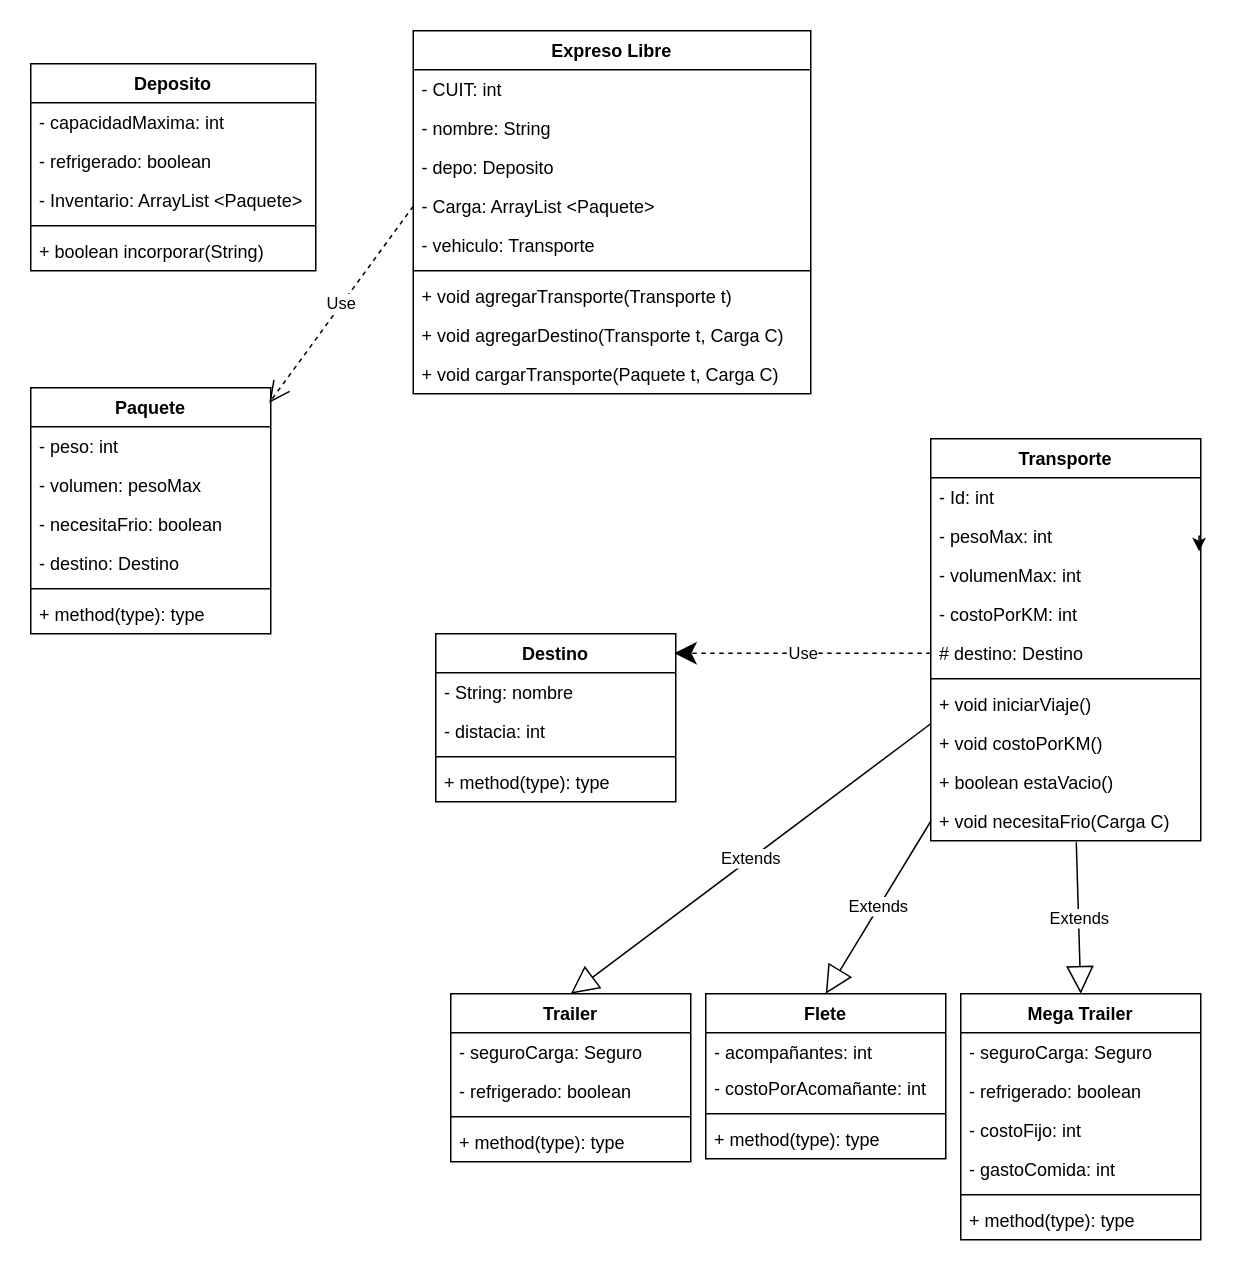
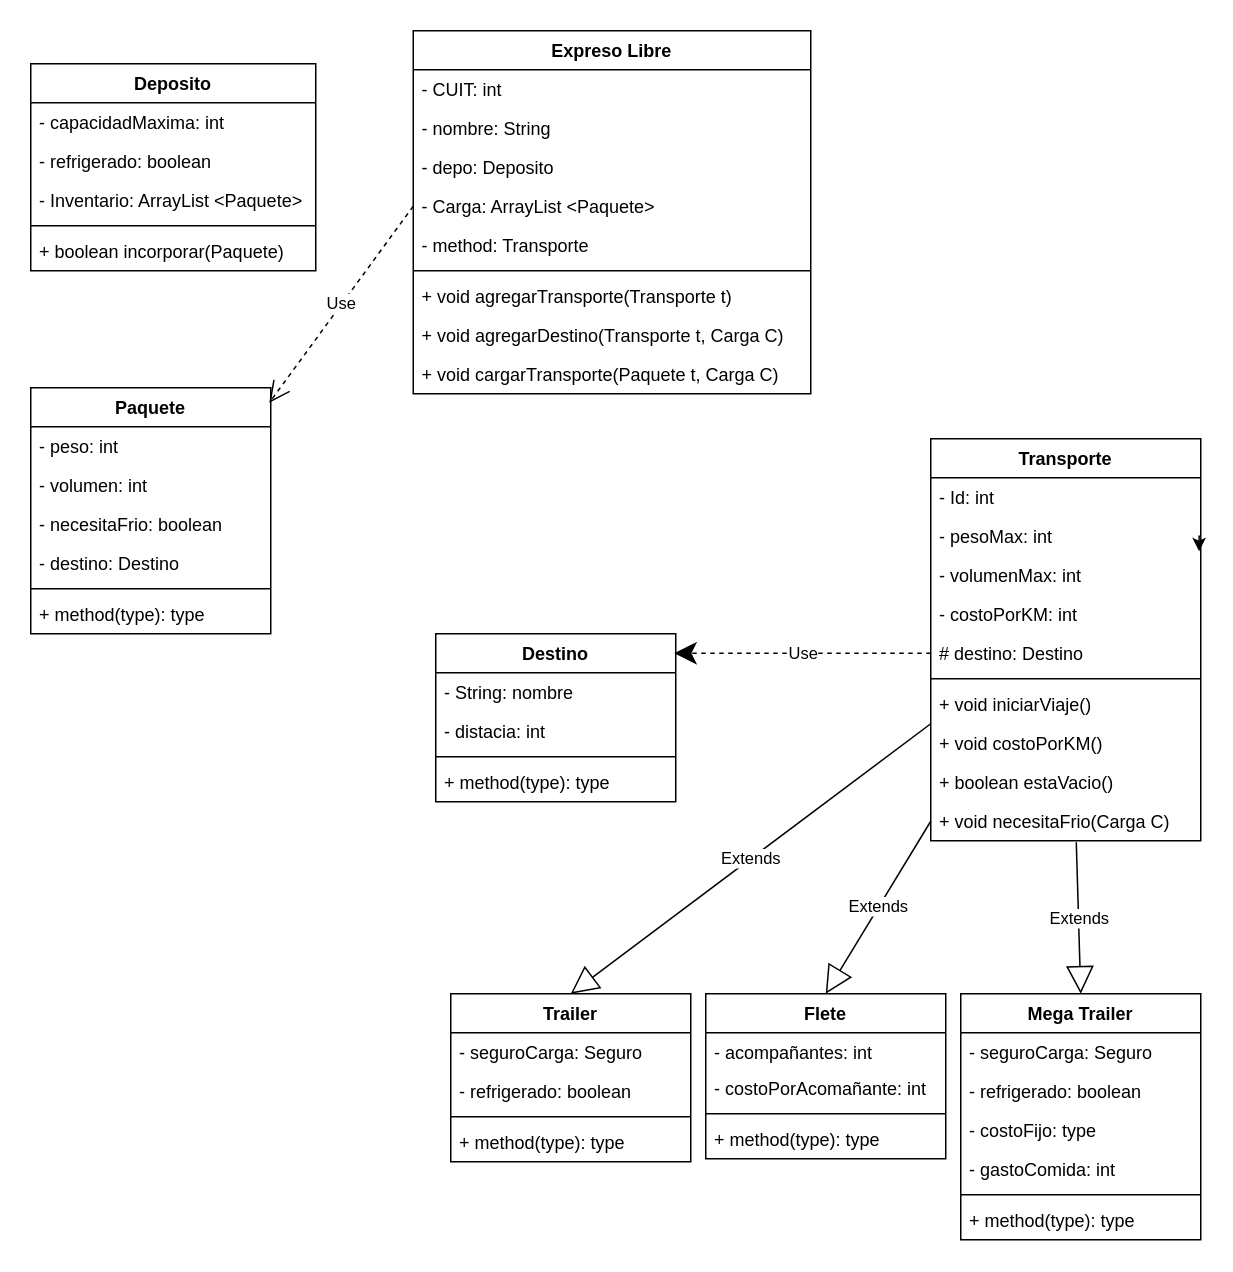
  <mxCell id="0" />
  <mxCell id="1" parent="0" />
  <mxCell id="2" value="Transporte" style="swimlane;fontStyle=1;align=center;verticalAlign=top;childLayout=stackLayout;horizontal=1;startSize=26;horizontalStack=0;resizeParent=1;resizeParentMax=0;resizeLast=0;collapsible=1;marginBottom=0;" vertex="1" parent="1"><mxGeometry x="620" y="292" width="180" height="268" as="geometry" /></mxCell>
  <mxCell id="3" value="- Id: int" style="text;strokeColor=none;fillColor=none;align=left;verticalAlign=top;spacingLeft=4;spacingRight=4;overflow=hidden;rotatable=0;points=[[0,0.5],[1,0.5]];portConstraint=eastwest;" vertex="1" parent="2"><mxGeometry y="26" width="180" height="26" as="geometry" /></mxCell>
  <mxCell id="4" value="- pesoMax: int" style="text;strokeColor=none;fillColor=none;align=left;verticalAlign=top;spacingLeft=4;spacingRight=4;overflow=hidden;rotatable=0;points=[[0,0.5],[1,0.5]];portConstraint=eastwest;" vertex="1" parent="2"><mxGeometry y="52" width="180" height="26" as="geometry" /></mxCell>
  <mxCell id="5" value="- volumenMax: int" style="text;strokeColor=none;fillColor=none;align=left;verticalAlign=top;spacingLeft=4;spacingRight=4;overflow=hidden;rotatable=0;points=[[0,0.5],[1,0.5]];portConstraint=eastwest;" vertex="1" parent="2"><mxGeometry y="78" width="180" height="26" as="geometry" /></mxCell>
  <mxCell id="6" value="- costoPorKM: int" style="text;strokeColor=none;fillColor=none;align=left;verticalAlign=top;spacingLeft=4;spacingRight=4;overflow=hidden;rotatable=0;points=[[0,0.5],[1,0.5]];portConstraint=eastwest;" vertex="1" parent="2"><mxGeometry y="104" width="180" height="26" as="geometry" /></mxCell>
  <mxCell id="7" value="# destino: Destino" style="text;strokeColor=none;fillColor=none;align=left;verticalAlign=top;spacingLeft=4;spacingRight=4;overflow=hidden;rotatable=0;points=[[0,0.5],[1,0.5]];portConstraint=eastwest;" vertex="1" parent="2"><mxGeometry y="130" width="180" height="26" as="geometry" /></mxCell>
  <mxCell id="8" value="" style="line;strokeWidth=1;fillColor=none;align=left;verticalAlign=middle;spacingTop=-1;spacingLeft=3;spacingRight=3;rotatable=0;labelPosition=right;points=[];portConstraint=eastwest;" vertex="1" parent="2"><mxGeometry y="156" width="180" height="8" as="geometry" /></mxCell>
  <mxCell id="9" value="+ void iniciarViaje()" style="text;strokeColor=none;fillColor=none;align=left;verticalAlign=top;spacingLeft=4;spacingRight=4;overflow=hidden;rotatable=0;points=[[0,0.5],[1,0.5]];portConstraint=eastwest;" vertex="1" parent="2"><mxGeometry y="164" width="180" height="26" as="geometry" /></mxCell>
  <mxCell id="10" style="edgeStyle=orthogonalEdgeStyle;rounded=0;orthogonalLoop=1;jettySize=auto;html=1;exitX=1;exitY=0.5;exitDx=0;exitDy=0;entryX=0.994;entryY=0.885;entryDx=0;entryDy=0;entryPerimeter=0;" edge="1" parent="2" source="4" target="4"><mxGeometry relative="1" as="geometry" /></mxCell>
  <mxCell id="11" value="+ void costoPorKM()" style="text;strokeColor=none;fillColor=none;align=left;verticalAlign=top;spacingLeft=4;spacingRight=4;overflow=hidden;rotatable=0;points=[[0,0.5],[1,0.5]];portConstraint=eastwest;" vertex="1" parent="2"><mxGeometry y="190" width="180" height="26" as="geometry" /></mxCell>
  <mxCell id="12" value="+ boolean estaVacio()" style="text;strokeColor=none;fillColor=none;align=left;verticalAlign=top;spacingLeft=4;spacingRight=4;overflow=hidden;rotatable=0;points=[[0,0.5],[1,0.5]];portConstraint=eastwest;" vertex="1" parent="2"><mxGeometry y="216" width="180" height="26" as="geometry" /></mxCell>
  <mxCell id="13" value="+ void necesitaFrio(Carga C)" style="text;strokeColor=none;fillColor=none;align=left;verticalAlign=top;spacingLeft=4;spacingRight=4;overflow=hidden;rotatable=0;points=[[0,0.5],[1,0.5]];portConstraint=eastwest;" vertex="1" parent="2"><mxGeometry y="242" width="180" height="26" as="geometry" /></mxCell>
  <mxCell id="14" value="Destino" style="swimlane;fontStyle=1;align=center;verticalAlign=top;childLayout=stackLayout;horizontal=1;startSize=26;horizontalStack=0;resizeParent=1;resizeParentMax=0;resizeLast=0;collapsible=1;marginBottom=0;" vertex="1" parent="1"><mxGeometry x="290" y="422" width="160" height="112" as="geometry" /></mxCell>
  <mxCell id="15" value="- String: nombre" style="text;strokeColor=none;fillColor=none;align=left;verticalAlign=top;spacingLeft=4;spacingRight=4;overflow=hidden;rotatable=0;points=[[0,0.5],[1,0.5]];portConstraint=eastwest;" vertex="1" parent="14"><mxGeometry y="26" width="160" height="26" as="geometry" /></mxCell>
  <mxCell id="16" value="- distacia: int" style="text;strokeColor=none;fillColor=none;align=left;verticalAlign=top;spacingLeft=4;spacingRight=4;overflow=hidden;rotatable=0;points=[[0,0.5],[1,0.5]];portConstraint=eastwest;" vertex="1" parent="14"><mxGeometry y="52" width="160" height="26" as="geometry" /></mxCell>
  <mxCell id="17" value="" style="line;strokeWidth=1;fillColor=none;align=left;verticalAlign=middle;spacingTop=-1;spacingLeft=3;spacingRight=3;rotatable=0;labelPosition=right;points=[];portConstraint=eastwest;" vertex="1" parent="14"><mxGeometry y="78" width="160" height="8" as="geometry" /></mxCell>
  <mxCell id="18" value="+ method(type): type" style="text;strokeColor=none;fillColor=none;align=left;verticalAlign=top;spacingLeft=4;spacingRight=4;overflow=hidden;rotatable=0;points=[[0,0.5],[1,0.5]];portConstraint=eastwest;" vertex="1" parent="14"><mxGeometry y="86" width="160" height="26" as="geometry" /></mxCell>
  <mxCell id="19" value="Paquete" style="swimlane;fontStyle=1;align=center;verticalAlign=top;childLayout=stackLayout;horizontal=1;startSize=26;horizontalStack=0;resizeParent=1;resizeParentMax=0;resizeLast=0;collapsible=1;marginBottom=0;" vertex="1" parent="1"><mxGeometry x="20" y="258" width="160" height="164" as="geometry" /></mxCell>
  <mxCell id="20" value="- peso: int" style="text;strokeColor=none;fillColor=none;align=left;verticalAlign=top;spacingLeft=4;spacingRight=4;overflow=hidden;rotatable=0;points=[[0,0.5],[1,0.5]];portConstraint=eastwest;" vertex="1" parent="19"><mxGeometry y="26" width="160" height="26" as="geometry" /></mxCell>
- <mxCell id="21" value="- volumen: pesoMax" style="text;strokeColor=none;fillColor=none;align=left;verticalAlign=top;spacingLeft=4;spacingRight=4;overflow=hidden;rotatable=0;points=[[0,0.5],[1,0.5]];portConstraint=eastwest;" vertex="1" parent="19"><mxGeometry y="52" width="160" height="26" as="geometry" /></mxCell>
+ <mxCell id="21" value="- volumen: int" style="text;strokeColor=none;fillColor=none;align=left;verticalAlign=top;spacingLeft=4;spacingRight=4;overflow=hidden;rotatable=0;points=[[0,0.5],[1,0.5]];portConstraint=eastwest;" vertex="1" parent="19"><mxGeometry y="52" width="160" height="26" as="geometry" /></mxCell>
  <mxCell id="22" value="- necesitaFrio: boolean" style="text;strokeColor=none;fillColor=none;align=left;verticalAlign=top;spacingLeft=4;spacingRight=4;overflow=hidden;rotatable=0;points=[[0,0.5],[1,0.5]];portConstraint=eastwest;" vertex="1" parent="19"><mxGeometry y="78" width="160" height="26" as="geometry" /></mxCell>
  <mxCell id="23" value="- destino: Destino" style="text;strokeColor=none;fillColor=none;align=left;verticalAlign=top;spacingLeft=4;spacingRight=4;overflow=hidden;rotatable=0;points=[[0,0.5],[1,0.5]];portConstraint=eastwest;" vertex="1" parent="19"><mxGeometry y="104" width="160" height="26" as="geometry" /></mxCell>
  <mxCell id="24" value="" style="line;strokeWidth=1;fillColor=none;align=left;verticalAlign=middle;spacingTop=-1;spacingLeft=3;spacingRight=3;rotatable=0;labelPosition=right;points=[];portConstraint=eastwest;" vertex="1" parent="19"><mxGeometry y="130" width="160" height="8" as="geometry" /></mxCell>
  <mxCell id="25" value="+ method(type): type" style="text;strokeColor=none;fillColor=none;align=left;verticalAlign=top;spacingLeft=4;spacingRight=4;overflow=hidden;rotatable=0;points=[[0,0.5],[1,0.5]];portConstraint=eastwest;" vertex="1" parent="19"><mxGeometry y="138" width="160" height="26" as="geometry" /></mxCell>
  <mxCell id="26" value="Expreso Libre" style="swimlane;fontStyle=1;align=center;verticalAlign=top;childLayout=stackLayout;horizontal=1;startSize=26;horizontalStack=0;resizeParent=1;resizeParentMax=0;resizeLast=0;collapsible=1;marginBottom=0;" vertex="1" parent="1"><mxGeometry x="275" y="20" width="265" height="242" as="geometry" /></mxCell>
  <mxCell id="27" value="- CUIT: int" style="text;strokeColor=none;fillColor=none;align=left;verticalAlign=top;spacingLeft=4;spacingRight=4;overflow=hidden;rotatable=0;points=[[0,0.5],[1,0.5]];portConstraint=eastwest;" vertex="1" parent="26"><mxGeometry y="26" width="265" height="26" as="geometry" /></mxCell>
  <mxCell id="28" value="- nombre: String" style="text;strokeColor=none;fillColor=none;align=left;verticalAlign=top;spacingLeft=4;spacingRight=4;overflow=hidden;rotatable=0;points=[[0,0.5],[1,0.5]];portConstraint=eastwest;" vertex="1" parent="26"><mxGeometry y="52" width="265" height="26" as="geometry" /></mxCell>
  <mxCell id="29" value="- depo: Deposito" style="text;strokeColor=none;fillColor=none;align=left;verticalAlign=top;spacingLeft=4;spacingRight=4;overflow=hidden;rotatable=0;points=[[0,0.5],[1,0.5]];portConstraint=eastwest;" vertex="1" parent="26"><mxGeometry y="78" width="265" height="26" as="geometry" /></mxCell>
  <mxCell id="30" value="- Carga: ArrayList &lt;Paquete&gt;" style="text;strokeColor=none;fillColor=none;align=left;verticalAlign=top;spacingLeft=4;spacingRight=4;overflow=hidden;rotatable=0;points=[[0,0.5],[1,0.5]];portConstraint=eastwest;" vertex="1" parent="26"><mxGeometry y="104" width="265" height="26" as="geometry" /></mxCell>
- <mxCell id="31" value="- vehiculo: Transporte" style="text;strokeColor=none;fillColor=none;align=left;verticalAlign=top;spacingLeft=4;spacingRight=4;overflow=hidden;rotatable=0;points=[[0,0.5],[1,0.5]];portConstraint=eastwest;" vertex="1" parent="26"><mxGeometry y="130" width="265" height="26" as="geometry" /></mxCell>
+ <mxCell id="31" value="- method: Transporte" style="text;strokeColor=none;fillColor=none;align=left;verticalAlign=top;spacingLeft=4;spacingRight=4;overflow=hidden;rotatable=0;points=[[0,0.5],[1,0.5]];portConstraint=eastwest;" vertex="1" parent="26"><mxGeometry y="130" width="265" height="26" as="geometry" /></mxCell>
  <mxCell id="32" value="" style="line;strokeWidth=1;fillColor=none;align=left;verticalAlign=middle;spacingTop=-1;spacingLeft=3;spacingRight=3;rotatable=0;labelPosition=right;points=[];portConstraint=eastwest;" vertex="1" parent="26"><mxGeometry y="156" width="265" height="8" as="geometry" /></mxCell>
  <mxCell id="33" value="+ void agregarTransporte(Transporte t)" style="text;strokeColor=none;fillColor=none;align=left;verticalAlign=top;spacingLeft=4;spacingRight=4;overflow=hidden;rotatable=0;points=[[0,0.5],[1,0.5]];portConstraint=eastwest;" vertex="1" parent="26"><mxGeometry y="164" width="265" height="26" as="geometry" /></mxCell>
  <mxCell id="34" value="+ void agregarDestino(Transporte t, Carga C)" style="text;strokeColor=none;fillColor=none;align=left;verticalAlign=top;spacingLeft=4;spacingRight=4;overflow=hidden;rotatable=0;points=[[0,0.5],[1,0.5]];portConstraint=eastwest;" vertex="1" parent="26"><mxGeometry y="190" width="265" height="26" as="geometry" /></mxCell>
  <mxCell id="35" value="+ void cargarTransporte(Paquete t, Carga C)" style="text;strokeColor=none;fillColor=none;align=left;verticalAlign=top;spacingLeft=4;spacingRight=4;overflow=hidden;rotatable=0;points=[[0,0.5],[1,0.5]];portConstraint=eastwest;" vertex="1" parent="26"><mxGeometry y="216" width="265" height="26" as="geometry" /></mxCell>
  <mxCell id="36" value="Use" style="endArrow=open;endSize=12;dashed=1;html=1;rounded=0;exitX=0;exitY=0.5;exitDx=0;exitDy=0;entryX=0.994;entryY=0.061;entryDx=0;entryDy=0;entryPerimeter=0;" edge="1" parent="1" source="30" target="19"><mxGeometry width="160" relative="1" as="geometry"><mxPoint x="330" y="262" as="sourcePoint" /><mxPoint x="490" y="262" as="targetPoint" /></mxGeometry></mxCell>
  <mxCell id="37" value="Use" style="endArrow=classic;endSize=12;dashed=1;html=1;rounded=0;exitX=0;exitY=0.5;exitDx=0;exitDy=0;entryX=0.994;entryY=0.116;entryDx=0;entryDy=0;entryPerimeter=0;" edge="1" parent="1" source="7" target="14"><mxGeometry width="160" relative="1" as="geometry"><mxPoint x="330" y="362" as="sourcePoint" /><mxPoint x="490" y="362" as="targetPoint" /></mxGeometry></mxCell>
  <mxCell id="38" value="Trailer" style="swimlane;fontStyle=1;align=center;verticalAlign=top;childLayout=stackLayout;horizontal=1;startSize=26;horizontalStack=0;resizeParent=1;resizeParentMax=0;resizeLast=0;collapsible=1;marginBottom=0;" vertex="1" parent="1"><mxGeometry x="300" y="662" width="160" height="112" as="geometry" /></mxCell>
  <mxCell id="39" value="- seguroCarga: Seguro" style="text;strokeColor=none;fillColor=none;align=left;verticalAlign=top;spacingLeft=4;spacingRight=4;overflow=hidden;rotatable=0;points=[[0,0.5],[1,0.5]];portConstraint=eastwest;" vertex="1" parent="38"><mxGeometry y="26" width="160" height="26" as="geometry" /></mxCell>
  <mxCell id="40" value="- refrigerado: boolean" style="text;strokeColor=none;fillColor=none;align=left;verticalAlign=top;spacingLeft=4;spacingRight=4;overflow=hidden;rotatable=0;points=[[0,0.5],[1,0.5]];portConstraint=eastwest;" vertex="1" parent="38"><mxGeometry y="52" width="160" height="26" as="geometry" /></mxCell>
  <mxCell id="41" value="" style="line;strokeWidth=1;fillColor=none;align=left;verticalAlign=middle;spacingTop=-1;spacingLeft=3;spacingRight=3;rotatable=0;labelPosition=right;points=[];portConstraint=eastwest;" vertex="1" parent="38"><mxGeometry y="78" width="160" height="8" as="geometry" /></mxCell>
  <mxCell id="42" value="+ method(type): type" style="text;strokeColor=none;fillColor=none;align=left;verticalAlign=top;spacingLeft=4;spacingRight=4;overflow=hidden;rotatable=0;points=[[0,0.5],[1,0.5]];portConstraint=eastwest;" vertex="1" parent="38"><mxGeometry y="86" width="160" height="26" as="geometry" /></mxCell>
  <mxCell id="43" value="Mega Trailer" style="swimlane;fontStyle=1;align=center;verticalAlign=top;childLayout=stackLayout;horizontal=1;startSize=26;horizontalStack=0;resizeParent=1;resizeParentMax=0;resizeLast=0;collapsible=1;marginBottom=0;" vertex="1" parent="1"><mxGeometry x="640" y="662" width="160" height="164" as="geometry" /></mxCell>
  <mxCell id="44" value="- seguroCarga: Seguro" style="text;strokeColor=none;fillColor=none;align=left;verticalAlign=top;spacingLeft=4;spacingRight=4;overflow=hidden;rotatable=0;points=[[0,0.5],[1,0.5]];portConstraint=eastwest;" vertex="1" parent="43"><mxGeometry y="26" width="160" height="26" as="geometry" /></mxCell>
  <mxCell id="45" value="- refrigerado: boolean" style="text;strokeColor=none;fillColor=none;align=left;verticalAlign=top;spacingLeft=4;spacingRight=4;overflow=hidden;rotatable=0;points=[[0,0.5],[1,0.5]];portConstraint=eastwest;" vertex="1" parent="43"><mxGeometry y="52" width="160" height="26" as="geometry" /></mxCell>
- <mxCell id="46" value="- costoFijo: int" style="text;strokeColor=none;fillColor=none;align=left;verticalAlign=top;spacingLeft=4;spacingRight=4;overflow=hidden;rotatable=0;points=[[0,0.5],[1,0.5]];portConstraint=eastwest;" vertex="1" parent="43"><mxGeometry y="78" width="160" height="26" as="geometry" /></mxCell>
+ <mxCell id="46" value="- costoFijo: type" style="text;strokeColor=none;fillColor=none;align=left;verticalAlign=top;spacingLeft=4;spacingRight=4;overflow=hidden;rotatable=0;points=[[0,0.5],[1,0.5]];portConstraint=eastwest;" vertex="1" parent="43"><mxGeometry y="78" width="160" height="26" as="geometry" /></mxCell>
  <mxCell id="47" value="- gastoComida: int" style="text;strokeColor=none;fillColor=none;align=left;verticalAlign=top;spacingLeft=4;spacingRight=4;overflow=hidden;rotatable=0;points=[[0,0.5],[1,0.5]];portConstraint=eastwest;" vertex="1" parent="43"><mxGeometry y="104" width="160" height="26" as="geometry" /></mxCell>
  <mxCell id="48" value="" style="line;strokeWidth=1;fillColor=none;align=left;verticalAlign=middle;spacingTop=-1;spacingLeft=3;spacingRight=3;rotatable=0;labelPosition=right;points=[];portConstraint=eastwest;" vertex="1" parent="43"><mxGeometry y="130" width="160" height="8" as="geometry" /></mxCell>
  <mxCell id="49" value="+ method(type): type" style="text;strokeColor=none;fillColor=none;align=left;verticalAlign=top;spacingLeft=4;spacingRight=4;overflow=hidden;rotatable=0;points=[[0,0.5],[1,0.5]];portConstraint=eastwest;" vertex="1" parent="43"><mxGeometry y="138" width="160" height="26" as="geometry" /></mxCell>
  <mxCell id="50" value="Deposito" style="swimlane;fontStyle=1;align=center;verticalAlign=top;childLayout=stackLayout;horizontal=1;startSize=26;horizontalStack=0;resizeParent=1;resizeParentMax=0;resizeLast=0;collapsible=1;marginBottom=0;" vertex="1" parent="1"><mxGeometry x="20" y="42" width="190" height="138" as="geometry" /></mxCell>
  <mxCell id="51" value="- capacidadMaxima: int" style="text;strokeColor=none;fillColor=none;align=left;verticalAlign=top;spacingLeft=4;spacingRight=4;overflow=hidden;rotatable=0;points=[[0,0.5],[1,0.5]];portConstraint=eastwest;" vertex="1" parent="50"><mxGeometry y="26" width="190" height="26" as="geometry" /></mxCell>
  <mxCell id="52" value="- refrigerado: boolean" style="text;strokeColor=none;fillColor=none;align=left;verticalAlign=top;spacingLeft=4;spacingRight=4;overflow=hidden;rotatable=0;points=[[0,0.5],[1,0.5]];portConstraint=eastwest;" vertex="1" parent="50"><mxGeometry y="52" width="190" height="26" as="geometry" /></mxCell>
  <mxCell id="53" value="- Inventario: ArrayList &lt;Paquete&gt;" style="text;strokeColor=none;fillColor=none;align=left;verticalAlign=top;spacingLeft=4;spacingRight=4;overflow=hidden;rotatable=0;points=[[0,0.5],[1,0.5]];portConstraint=eastwest;" vertex="1" parent="50"><mxGeometry y="78" width="190" height="26" as="geometry" /></mxCell>
  <mxCell id="54" value="" style="line;strokeWidth=1;fillColor=none;align=left;verticalAlign=middle;spacingTop=-1;spacingLeft=3;spacingRight=3;rotatable=0;labelPosition=right;points=[];portConstraint=eastwest;" vertex="1" parent="50"><mxGeometry y="104" width="190" height="8" as="geometry" /></mxCell>
- <mxCell id="55" value="+ boolean incorporar(String)" style="text;strokeColor=none;fillColor=none;align=left;verticalAlign=top;spacingLeft=4;spacingRight=4;overflow=hidden;rotatable=0;points=[[0,0.5],[1,0.5]];portConstraint=eastwest;" vertex="1" parent="50"><mxGeometry y="112" width="190" height="26" as="geometry" /></mxCell>
+ <mxCell id="55" value="+ boolean incorporar(Paquete)" style="text;strokeColor=none;fillColor=none;align=left;verticalAlign=top;spacingLeft=4;spacingRight=4;overflow=hidden;rotatable=0;points=[[0,0.5],[1,0.5]];portConstraint=eastwest;" vertex="1" parent="50"><mxGeometry y="112" width="190" height="26" as="geometry" /></mxCell>
  <mxCell id="56" value="Flete" style="swimlane;fontStyle=1;align=center;verticalAlign=top;childLayout=stackLayout;horizontal=1;startSize=26;horizontalStack=0;resizeParent=1;resizeParentMax=0;resizeLast=0;collapsible=1;marginBottom=0;" vertex="1" parent="1"><mxGeometry x="470" y="662" width="160" height="110" as="geometry" /></mxCell>
  <mxCell id="57" value="- acompañantes: int" style="text;strokeColor=none;fillColor=none;align=left;verticalAlign=top;spacingLeft=4;spacingRight=4;overflow=hidden;rotatable=0;points=[[0,0.5],[1,0.5]];portConstraint=eastwest;" vertex="1" parent="56"><mxGeometry y="26" width="160" height="24" as="geometry" /></mxCell>
  <mxCell id="58" value="- costoPorAcomañante: int" style="text;strokeColor=none;fillColor=none;align=left;verticalAlign=top;spacingLeft=4;spacingRight=4;overflow=hidden;rotatable=0;points=[[0,0.5],[1,0.5]];portConstraint=eastwest;" vertex="1" parent="56"><mxGeometry y="50" width="160" height="26" as="geometry" /></mxCell>
  <mxCell id="59" value="" style="line;strokeWidth=1;fillColor=none;align=left;verticalAlign=middle;spacingTop=-1;spacingLeft=3;spacingRight=3;rotatable=0;labelPosition=right;points=[];portConstraint=eastwest;" vertex="1" parent="56"><mxGeometry y="76" width="160" height="8" as="geometry" /></mxCell>
  <mxCell id="60" value="+ method(type): type" style="text;strokeColor=none;fillColor=none;align=left;verticalAlign=top;spacingLeft=4;spacingRight=4;overflow=hidden;rotatable=0;points=[[0,0.5],[1,0.5]];portConstraint=eastwest;" vertex="1" parent="56"><mxGeometry y="84" width="160" height="26" as="geometry" /></mxCell>
  <mxCell id="61" value="Extends" style="endArrow=block;endSize=16;endFill=0;html=1;rounded=0;entryX=0.5;entryY=0;entryDx=0;entryDy=0;" edge="1" parent="1" target="38"><mxGeometry width="160" relative="1" as="geometry"><mxPoint x="620" y="482" as="sourcePoint" /><mxPoint x="600" y="592" as="targetPoint" /></mxGeometry></mxCell>
  <mxCell id="62" value="Extends" style="endArrow=block;endSize=16;endFill=0;html=1;rounded=0;entryX=0.5;entryY=0;entryDx=0;entryDy=0;exitX=0;exitY=0.5;exitDx=0;exitDy=0;" edge="1" parent="1" source="13" target="56"><mxGeometry width="160" relative="1" as="geometry"><mxPoint x="630" y="512" as="sourcePoint" /><mxPoint x="390" y="672" as="targetPoint" /></mxGeometry></mxCell>
  <mxCell id="63" value="Extends" style="endArrow=block;endSize=16;endFill=0;html=1;rounded=0;entryX=0.5;entryY=0;entryDx=0;entryDy=0;exitX=0.539;exitY=1.038;exitDx=0;exitDy=0;exitPerimeter=0;" edge="1" parent="1" source="13" target="43"><mxGeometry width="160" relative="1" as="geometry"><mxPoint x="710" y="532" as="sourcePoint" /><mxPoint x="560" y="672" as="targetPoint" /></mxGeometry></mxCell>
